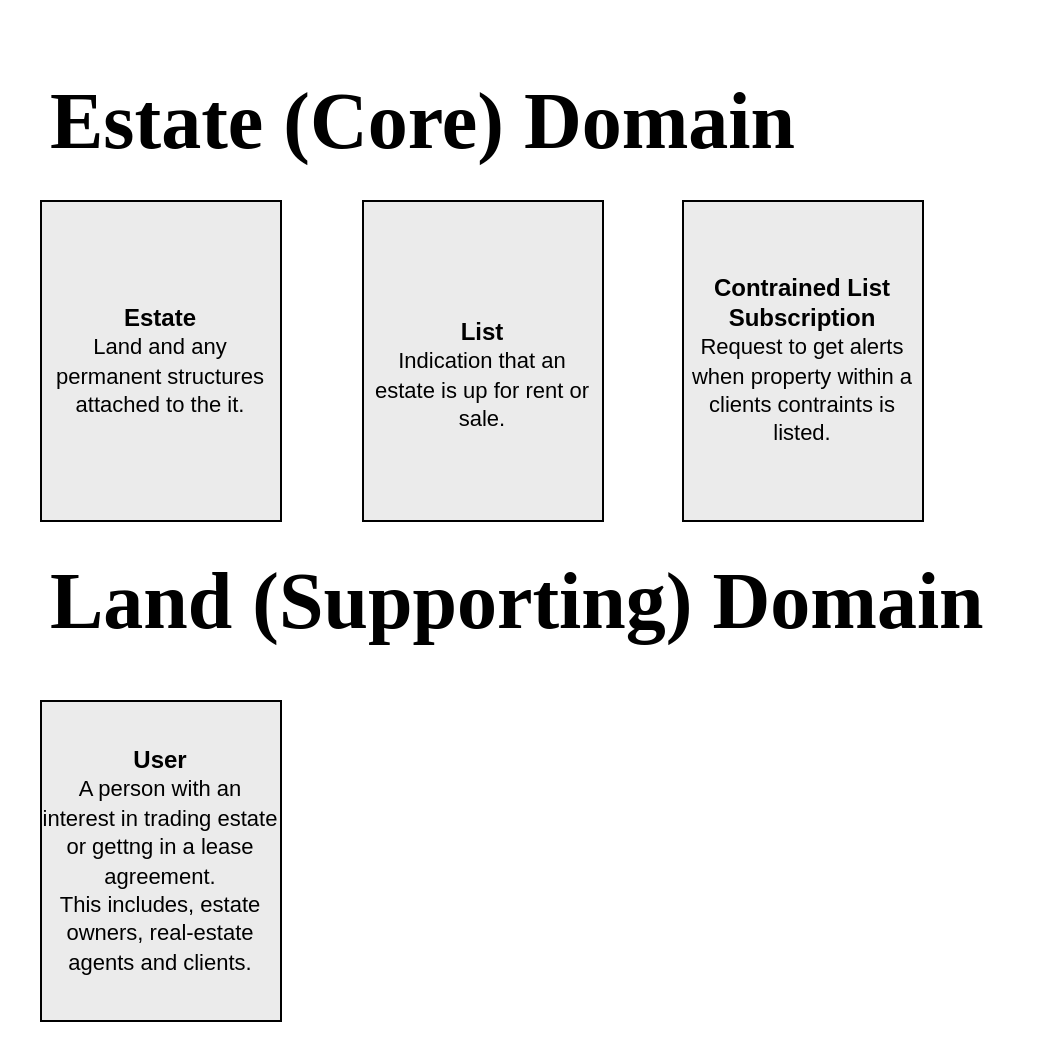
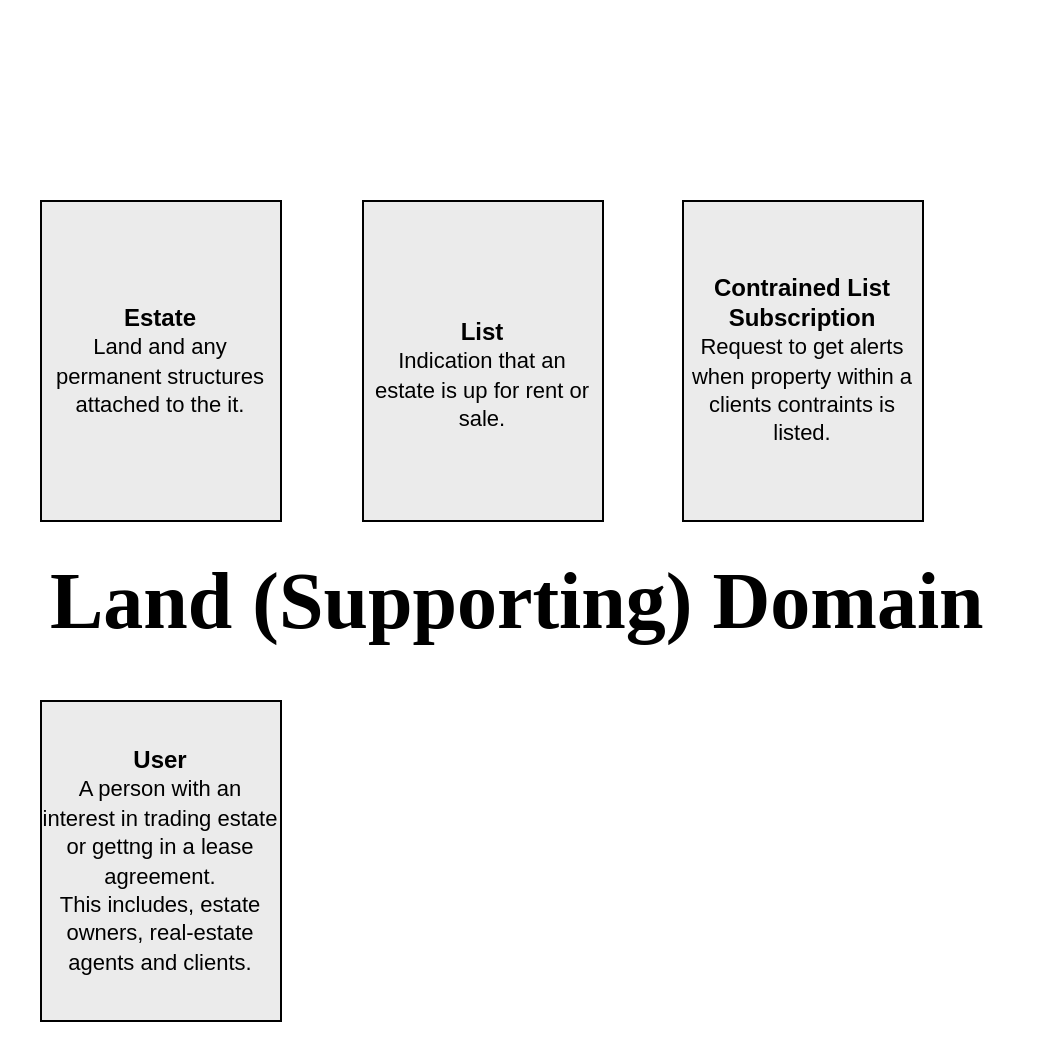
  <mxCell id="0" />
  <mxCell id="1" parent="0" />
  <mxCell id="2" value="&lt;h3&gt;&lt;/h3&gt;&lt;font style=&quot;&quot;&gt;&lt;b&gt;List&lt;br&gt;&lt;/b&gt;&lt;/font&gt;&lt;span style=&quot;font-size: 11px;&quot;&gt;&amp;nbsp;Indication that an&amp;nbsp; estate is up for rent or sale.&lt;/span&gt;" style="rounded=0;whiteSpace=wrap;html=1;align=center;fillColor=#EBEBEB;" parent="1" vertex="1"><mxGeometry x="181" y="100" width="120" height="160" as="geometry" /></mxCell>
  <mxCell id="3" value="&lt;font style=&quot;&quot;&gt;&lt;b&gt;Estate&lt;br&gt;&lt;/b&gt;&lt;/font&gt;&lt;font style=&quot;font-size: 11px;&quot;&gt;Land and any permanent structures attached to the it.&lt;/font&gt;" style="rounded=0;whiteSpace=wrap;html=1;fillColor=#EBEBEB;align=center;" parent="1" vertex="1"><mxGeometry x="20" y="100" width="120" height="160" as="geometry" /></mxCell>
  <mxCell id="4" value="&lt;font style=&quot;&quot;&gt;&lt;b&gt;Contrained List Subscription&lt;br&gt;&lt;/b&gt;&lt;/font&gt;&lt;font style=&quot;font-size: 11px;&quot;&gt;Request to get alerts when property within a clients contraints is listed.&lt;/font&gt;" style="rounded=0;whiteSpace=wrap;html=1;fillColor=#EBEBEB;" parent="1" vertex="1"><mxGeometry x="341" y="100" width="120" height="160" as="geometry" /></mxCell>
  <mxCell id="5" value="&lt;b&gt;User&lt;br&gt;&lt;/b&gt;&lt;span style=&quot;font-size: 11px;&quot;&gt;A person with an interest in trading estate or gettng in a lease agreement.&lt;br&gt;This includes, estate owners, real-estate agents and clients.&lt;br&gt;&lt;/span&gt;" style="rounded=0;whiteSpace=wrap;html=1;fillColor=#EBEBEB;" parent="1" vertex="1"><mxGeometry x="20" y="350" width="120" height="160" as="geometry" /></mxCell>
- <mxCell id="6" value="&lt;h1&gt;&lt;font face=&quot;Garamond&quot;&gt;Estate (Core) Domain&lt;/font&gt;&lt;/h1&gt;" style="text;html=1;strokeColor=none;fillColor=none;spacing=5;spacingTop=-20;whiteSpace=wrap;overflow=hidden;rounded=0;fontSize=20;fontFamily=Architects Daughter;perimeterSpacing=0;glass=0;shadow=0;" parent="1" vertex="1"><mxGeometry x="20" y="20" width="481" height="80" as="geometry" /></mxCell>
  <mxCell id="7" value="&lt;h1&gt;&lt;font face=&quot;Garamond&quot;&gt;Land (Supporting) Domain&lt;/font&gt;&lt;/h1&gt;" style="text;html=1;strokeColor=none;fillColor=none;spacing=5;spacingTop=-20;whiteSpace=wrap;overflow=hidden;rounded=1;fontSize=20;fontFamily=Architects Daughter;perimeterSpacing=0;glass=1;shadow=1;" parent="1" vertex="1"><mxGeometry x="20" y="260" width="481" height="80" as="geometry" /></mxCell>
